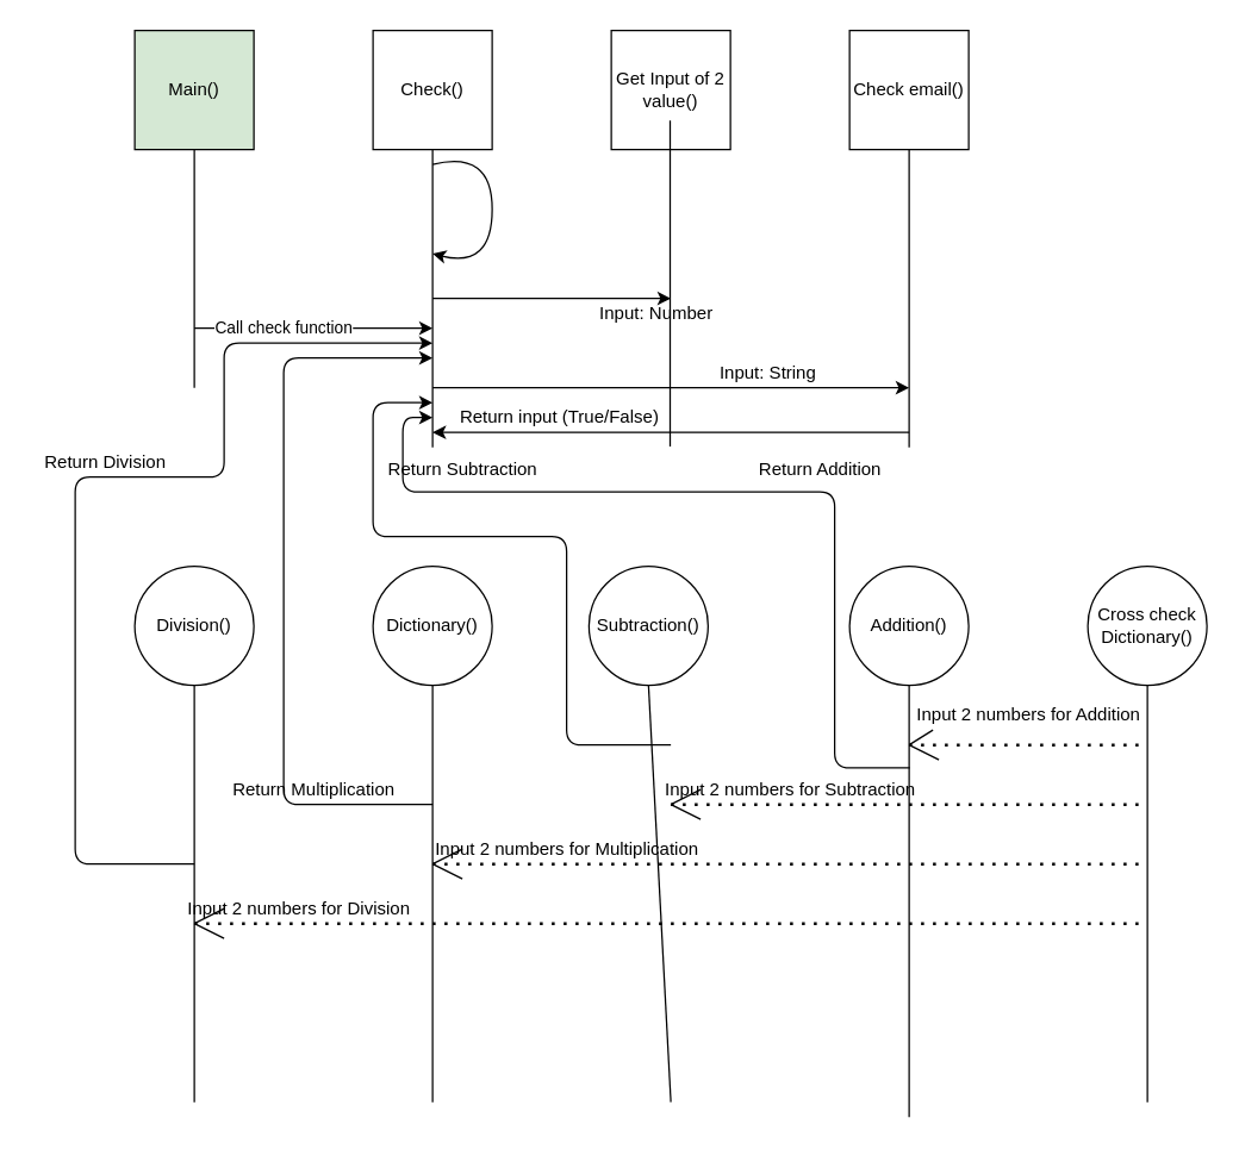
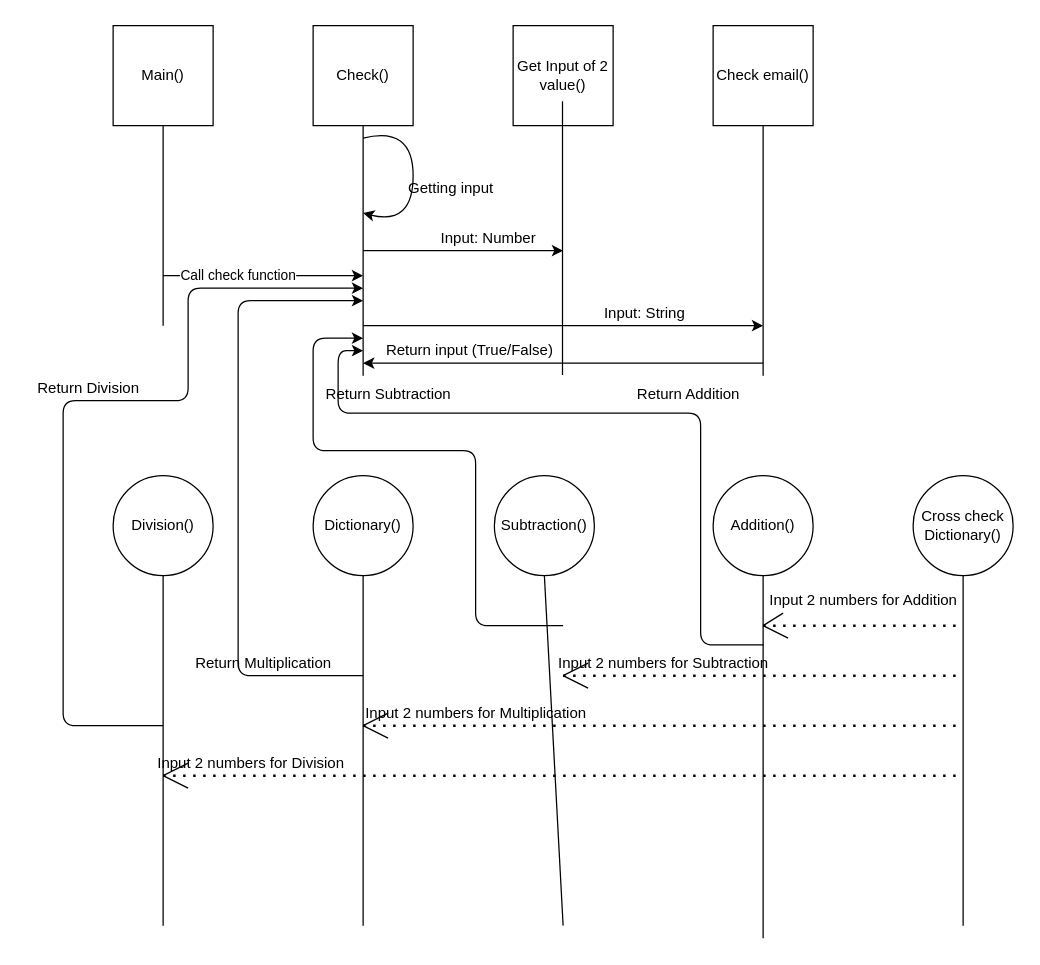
  <mxCell id="0" />
  <mxCell id="1" parent="0" />
- <mxCell id="2" value="Main()" style="whiteSpace=wrap;html=1;aspect=fixed;fillColor=#d5e8d4;" vertex="1" parent="1"><mxGeometry x="90" y="20" width="80" height="80" as="geometry" /></mxCell>
+ <mxCell id="2" value="Main()" style="whiteSpace=wrap;html=1;aspect=fixed;" vertex="1" parent="1"><mxGeometry x="90" y="20" width="80" height="80" as="geometry" /></mxCell>
  <mxCell id="3" value="Check()" style="whiteSpace=wrap;html=1;aspect=fixed;" vertex="1" parent="1"><mxGeometry x="250" y="20" width="80" height="80" as="geometry" /></mxCell>
  <mxCell id="4" value="Get Input of 2 value()" style="whiteSpace=wrap;html=1;aspect=fixed;" vertex="1" parent="1"><mxGeometry x="410" y="20" width="80" height="80" as="geometry" /></mxCell>
  <mxCell id="5" value="Check email()" style="whiteSpace=wrap;html=1;aspect=fixed;" vertex="1" parent="1"><mxGeometry x="570" y="20" width="80" height="80" as="geometry" /></mxCell>
  <mxCell id="6" value="" style="endArrow=none;html=1;" edge="1" parent="1"><mxGeometry width="50" height="50" relative="1" as="geometry"><mxPoint x="449.5" y="299.5" as="sourcePoint" /><mxPoint x="449.5" y="80.5" as="targetPoint" /></mxGeometry></mxCell>
  <mxCell id="7" value="" style="endArrow=none;html=1;entryX=0.5;entryY=1;entryDx=0;entryDy=0;" edge="1" parent="1" target="5"><mxGeometry width="50" height="50" relative="1" as="geometry"><mxPoint x="610" y="300" as="sourcePoint" /><mxPoint x="607" y="152" as="targetPoint" /></mxGeometry></mxCell>
  <mxCell id="8" value="" style="endArrow=none;html=1;entryX=0.5;entryY=1;entryDx=0;entryDy=0;" edge="1" parent="1" target="3"><mxGeometry width="50" height="50" relative="1" as="geometry"><mxPoint x="290" y="300" as="sourcePoint" /><mxPoint x="460" y="220" as="targetPoint" /></mxGeometry></mxCell>
  <mxCell id="9" value="" style="endArrow=none;html=1;entryX=0.5;entryY=1;entryDx=0;entryDy=0;" edge="1" parent="1" target="2"><mxGeometry width="50" height="50" relative="1" as="geometry"><mxPoint x="130" y="260" as="sourcePoint" /><mxPoint x="460" y="220" as="targetPoint" /></mxGeometry></mxCell>
  <mxCell id="10" value="" style="endArrow=classic;html=1;" edge="1" parent="1"><mxGeometry width="50" height="50" relative="1" as="geometry"><mxPoint x="130" y="220" as="sourcePoint" /><mxPoint x="290" y="220" as="targetPoint" /></mxGeometry></mxCell>
  <mxCell id="11" value="Call check function" style="edgeLabel;html=1;align=center;verticalAlign=middle;resizable=0;points=[];" vertex="1" connectable="0" parent="10"><mxGeometry x="-0.265" y="1" relative="1" as="geometry"><mxPoint as="offset" /></mxGeometry></mxCell>
  <mxCell id="12" value="" style="curved=1;endArrow=classic;html=1;" edge="1" parent="1"><mxGeometry width="50" height="50" relative="1" as="geometry"><mxPoint x="290" y="110" as="sourcePoint" /><mxPoint x="290" y="170" as="targetPoint" /><Array as="points"><mxPoint x="330" y="100" /><mxPoint x="330" y="180" /></Array></mxGeometry></mxCell>
+ <mxCell id="13" value="Getting input" style="text;html=1;align=center;verticalAlign=middle;resizable=0;points=[];autosize=1;strokeColor=none;fillColor=none;" vertex="1" parent="1"><mxGeometry x="320" y="140" width="80" height="20" as="geometry" /></mxCell>
  <mxCell id="14" value="" style="endArrow=classic;html=1;" edge="1" parent="1"><mxGeometry width="50" height="50" relative="1" as="geometry"><mxPoint x="290" y="200" as="sourcePoint" /><mxPoint x="450" y="200" as="targetPoint" /></mxGeometry></mxCell>
  <mxCell id="15" value="" style="endArrow=classic;html=1;" edge="1" parent="1"><mxGeometry width="50" height="50" relative="1" as="geometry"><mxPoint x="290" y="260" as="sourcePoint" /><mxPoint x="610" y="260" as="targetPoint" /></mxGeometry></mxCell>
- <mxCell id="16" value="Input: Number" style="text;html=1;align=center;verticalAlign=middle;resizable=0;points=[];autosize=1;strokeColor=none;fillColor=none;" vertex="1" parent="1"><mxGeometry x="395" y="200" width="90" height="20" as="geometry" /></mxCell>
+ <mxCell id="16" value="Input: Number" style="text;html=1;align=center;verticalAlign=middle;resizable=0;points=[];autosize=1;strokeColor=none;fillColor=none;" vertex="1" parent="1"><mxGeometry x="345" y="180" width="90" height="20" as="geometry" /></mxCell>
  <mxCell id="17" value="Input: String" style="text;html=1;align=center;verticalAlign=middle;resizable=0;points=[];autosize=1;strokeColor=none;fillColor=none;" vertex="1" parent="1"><mxGeometry x="475" y="240" width="80" height="20" as="geometry" /></mxCell>
  <mxCell id="18" value="" style="endArrow=classic;html=1;" edge="1" parent="1"><mxGeometry width="50" height="50" relative="1" as="geometry"><mxPoint x="610" y="290" as="sourcePoint" /><mxPoint x="290" y="290" as="targetPoint" /></mxGeometry></mxCell>
  <mxCell id="19" value="Return input (True/False)" style="text;html=1;align=center;verticalAlign=middle;resizable=0;points=[];autosize=1;strokeColor=none;fillColor=none;" vertex="1" parent="1"><mxGeometry x="300" y="270" width="150" height="20" as="geometry" /></mxCell>
  <mxCell id="20" value="Cross check Dictionary()" style="ellipse;whiteSpace=wrap;html=1;aspect=fixed;" vertex="1" parent="1"><mxGeometry x="730" y="380" width="80" height="80" as="geometry" /></mxCell>
  <mxCell id="21" value="Addition()" style="ellipse;whiteSpace=wrap;html=1;aspect=fixed;" vertex="1" parent="1"><mxGeometry x="570" y="380" width="80" height="80" as="geometry" /></mxCell>
  <mxCell id="22" value="Subtraction()" style="ellipse;whiteSpace=wrap;html=1;aspect=fixed;" vertex="1" parent="1"><mxGeometry x="395" y="380" width="80" height="80" as="geometry" /></mxCell>
  <mxCell id="23" value="Dictionary()" style="ellipse;whiteSpace=wrap;html=1;aspect=fixed;" vertex="1" parent="1"><mxGeometry x="250" y="380" width="80" height="80" as="geometry" /></mxCell>
  <mxCell id="24" value="Division()" style="ellipse;whiteSpace=wrap;html=1;aspect=fixed;" vertex="1" parent="1"><mxGeometry x="90" y="380" width="80" height="80" as="geometry" /></mxCell>
  <mxCell id="25" value="" style="endArrow=none;html=1;entryX=0.5;entryY=1;entryDx=0;entryDy=0;" edge="1" parent="1" target="24"><mxGeometry width="50" height="50" relative="1" as="geometry"><mxPoint x="130" y="740" as="sourcePoint" /><mxPoint x="460" y="590" as="targetPoint" /></mxGeometry></mxCell>
  <mxCell id="26" value="" style="endArrow=none;html=1;entryX=0.5;entryY=1;entryDx=0;entryDy=0;" edge="1" parent="1" target="21"><mxGeometry width="50" height="50" relative="1" as="geometry"><mxPoint x="610" y="750" as="sourcePoint" /><mxPoint x="460" y="590" as="targetPoint" /></mxGeometry></mxCell>
  <mxCell id="27" value="" style="endArrow=none;html=1;entryX=0.5;entryY=1;entryDx=0;entryDy=0;" edge="1" parent="1" target="22"><mxGeometry width="50" height="50" relative="1" as="geometry"><mxPoint x="450" y="740" as="sourcePoint" /><mxPoint x="460" y="590" as="targetPoint" /></mxGeometry></mxCell>
  <mxCell id="28" value="" style="endArrow=none;html=1;entryX=0.5;entryY=1;entryDx=0;entryDy=0;" edge="1" parent="1" target="23"><mxGeometry width="50" height="50" relative="1" as="geometry"><mxPoint x="290" y="740" as="sourcePoint" /><mxPoint x="460" y="590" as="targetPoint" /></mxGeometry></mxCell>
  <mxCell id="29" value="" style="endArrow=none;html=1;entryX=0.5;entryY=1;entryDx=0;entryDy=0;" edge="1" parent="1" target="20"><mxGeometry width="50" height="50" relative="1" as="geometry"><mxPoint x="770" y="740" as="sourcePoint" /><mxPoint x="460" y="590" as="targetPoint" /></mxGeometry></mxCell>
  <mxCell id="30" value="" style="endArrow=none;dashed=1;html=1;dashPattern=1 3;strokeWidth=2;" edge="1" parent="1"><mxGeometry width="50" height="50" relative="1" as="geometry"><mxPoint x="610" y="500" as="sourcePoint" /><mxPoint x="770" y="500" as="targetPoint" /><Array as="points" /></mxGeometry></mxCell>
  <mxCell id="31" value="" style="endArrow=none;dashed=1;html=1;dashPattern=1 3;strokeWidth=2;" edge="1" parent="1"><mxGeometry width="50" height="50" relative="1" as="geometry"><mxPoint x="450" y="540" as="sourcePoint" /><mxPoint x="770" y="540" as="targetPoint" /></mxGeometry></mxCell>
  <mxCell id="32" value="" style="endArrow=none;dashed=1;html=1;dashPattern=1 3;strokeWidth=2;" edge="1" parent="1"><mxGeometry width="50" height="50" relative="1" as="geometry"><mxPoint x="290" y="580" as="sourcePoint" /><mxPoint x="770" y="580" as="targetPoint" /></mxGeometry></mxCell>
  <mxCell id="33" value="" style="endArrow=none;dashed=1;html=1;dashPattern=1 3;strokeWidth=2;" edge="1" parent="1"><mxGeometry width="50" height="50" relative="1" as="geometry"><mxPoint x="130" y="620" as="sourcePoint" /><mxPoint x="770" y="620" as="targetPoint" /></mxGeometry></mxCell>
  <mxCell id="34" value="Input 2 numbers for Addition" style="text;html=1;align=center;verticalAlign=middle;resizable=0;points=[];autosize=1;strokeColor=none;fillColor=none;" vertex="1" parent="1"><mxGeometry x="605" y="470" width="170" height="20" as="geometry" /></mxCell>
  <mxCell id="35" value="" style="endArrow=none;html=1;" edge="1" parent="1"><mxGeometry width="50" height="50" relative="1" as="geometry"><mxPoint x="610" y="500" as="sourcePoint" /><mxPoint x="626" y="490" as="targetPoint" /></mxGeometry></mxCell>
  <mxCell id="36" value="" style="endArrow=none;html=1;" edge="1" parent="1"><mxGeometry width="50" height="50" relative="1" as="geometry"><mxPoint x="630" y="510" as="sourcePoint" /><mxPoint x="610" y="500" as="targetPoint" /><Array as="points" /></mxGeometry></mxCell>
  <mxCell id="37" value="" style="endArrow=none;html=1;" edge="1" parent="1"><mxGeometry width="50" height="50" relative="1" as="geometry"><mxPoint x="290" y="580" as="sourcePoint" /><mxPoint x="310" y="570" as="targetPoint" /></mxGeometry></mxCell>
  <mxCell id="38" value="" style="endArrow=none;html=1;" edge="1" parent="1"><mxGeometry width="50" height="50" relative="1" as="geometry"><mxPoint x="290" y="580" as="sourcePoint" /><mxPoint x="310" y="590" as="targetPoint" /></mxGeometry></mxCell>
  <mxCell id="39" value="" style="endArrow=none;html=1;" edge="1" parent="1"><mxGeometry width="50" height="50" relative="1" as="geometry"><mxPoint x="130" y="620" as="sourcePoint" /><mxPoint x="150" y="610" as="targetPoint" /></mxGeometry></mxCell>
  <mxCell id="40" value="" style="endArrow=none;html=1;" edge="1" parent="1"><mxGeometry width="50" height="50" relative="1" as="geometry"><mxPoint x="130" y="620" as="sourcePoint" /><mxPoint x="150" y="630" as="targetPoint" /></mxGeometry></mxCell>
  <mxCell id="41" value="" style="endArrow=none;html=1;" edge="1" parent="1"><mxGeometry width="50" height="50" relative="1" as="geometry"><mxPoint x="450" y="540" as="sourcePoint" /><mxPoint x="470" y="550" as="targetPoint" /></mxGeometry></mxCell>
  <mxCell id="42" value="" style="endArrow=none;html=1;" edge="1" parent="1"><mxGeometry width="50" height="50" relative="1" as="geometry"><mxPoint x="470" y="530" as="sourcePoint" /><mxPoint x="450" y="540" as="targetPoint" /></mxGeometry></mxCell>
  <mxCell id="43" value="Input 2 numbers for Subtraction" style="text;html=1;align=center;verticalAlign=middle;resizable=0;points=[];autosize=1;strokeColor=none;fillColor=none;" vertex="1" parent="1"><mxGeometry x="440" y="520" width="180" height="20" as="geometry" /></mxCell>
  <mxCell id="44" value="Input 2 numbers for Multiplication" style="text;html=1;align=center;verticalAlign=middle;resizable=0;points=[];autosize=1;strokeColor=none;fillColor=none;" vertex="1" parent="1"><mxGeometry x="285" y="560" width="190" height="20" as="geometry" /></mxCell>
  <mxCell id="45" value="Input 2 numbers for Division" style="text;html=1;align=center;verticalAlign=middle;resizable=0;points=[];autosize=1;strokeColor=none;fillColor=none;" vertex="1" parent="1"><mxGeometry x="115" y="600" width="170" height="20" as="geometry" /></mxCell>
  <mxCell id="46" value="" style="edgeStyle=segmentEdgeStyle;endArrow=classic;html=1;exitX=0.947;exitY=-0.23;exitDx=0;exitDy=0;exitPerimeter=0;" edge="1" parent="1" source="43"><mxGeometry width="50" height="50" relative="1" as="geometry"><mxPoint x="500" y="445" as="sourcePoint" /><mxPoint x="290" y="280" as="targetPoint" /><Array as="points"><mxPoint x="560" y="515" /><mxPoint x="560" y="330" /><mxPoint x="270" y="330" /></Array></mxGeometry></mxCell>
  <mxCell id="47" value="" style="edgeStyle=segmentEdgeStyle;endArrow=classic;html=1;" edge="1" parent="1"><mxGeometry width="50" height="50" relative="1" as="geometry"><mxPoint x="450" y="500" as="sourcePoint" /><mxPoint x="290" y="270" as="targetPoint" /><Array as="points"><mxPoint x="380" y="500" /><mxPoint x="380" y="360" /><mxPoint x="250" y="360" /></Array></mxGeometry></mxCell>
  <mxCell id="48" value="Return Addition" style="text;html=1;align=center;verticalAlign=middle;resizable=0;points=[];autosize=1;strokeColor=none;fillColor=none;" vertex="1" parent="1"><mxGeometry x="500" y="305" width="100" height="20" as="geometry" /></mxCell>
  <mxCell id="49" value="" style="edgeStyle=segmentEdgeStyle;endArrow=classic;html=1;" edge="1" parent="1"><mxGeometry width="50" height="50" relative="1" as="geometry"><mxPoint x="290" y="540" as="sourcePoint" /><mxPoint x="290" y="240" as="targetPoint" /><Array as="points"><mxPoint x="190" y="540" /><mxPoint x="190" y="240" /></Array></mxGeometry></mxCell>
  <mxCell id="50" value="" style="edgeStyle=segmentEdgeStyle;endArrow=classic;html=1;" edge="1" parent="1"><mxGeometry width="50" height="50" relative="1" as="geometry"><mxPoint x="130" y="580" as="sourcePoint" /><mxPoint x="290" y="230" as="targetPoint" /><Array as="points"><mxPoint x="50" y="580" /><mxPoint x="50" y="320" /><mxPoint x="150" y="320" /><mxPoint x="150" y="230" /></Array></mxGeometry></mxCell>
  <mxCell id="51" value="Return Division" style="text;html=1;align=center;verticalAlign=middle;resizable=0;points=[];autosize=1;strokeColor=none;fillColor=none;" vertex="1" parent="1"><mxGeometry x="20" y="300" width="100" height="20" as="geometry" /></mxCell>
  <mxCell id="52" value="Return Subtraction" style="text;html=1;align=center;verticalAlign=middle;resizable=0;points=[];autosize=1;strokeColor=none;fillColor=none;" vertex="1" parent="1"><mxGeometry x="250" y="305" width="120" height="20" as="geometry" /></mxCell>
  <mxCell id="53" value="Return Multiplication" style="text;html=1;align=center;verticalAlign=middle;resizable=0;points=[];autosize=1;strokeColor=none;fillColor=none;" vertex="1" parent="1"><mxGeometry x="150" y="520" width="120" height="20" as="geometry" /></mxCell>
